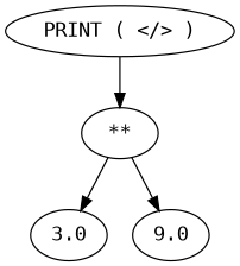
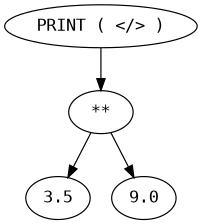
  digraph {
    fontname="DejaVu Sans Mono"
    node [fontname="DejaVu Sans Mono"]
    edge [fontname="DejaVu Sans Mono"]
-   n1 [label=3.0]
+   n1 [label=3.5]
    n2 [label=9.0]
    n3 [label="**"]
    n4 [label="PRINT ( </> )"]
    n3 -> n1
    n3 -> n2
    n4 -> n3
  }
